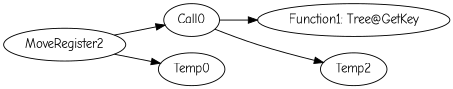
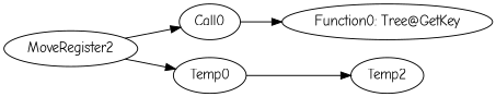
  digraph {
    fontname="Comic Neue"
    ordering=out
    rankdir=LR
    node [fontname="Comic Neue"]
    edge [fontname="Comic Neue"]
    Call0
-   "Function0: Tree@GetKey" [label="Function1: Tree@GetKey"]
+   "Function0: Tree@GetKey"
    Temp2
    n4 [label=MoveRegister2]
    Temp0
    Call0 -> "Function0: Tree@GetKey"
-   Call0 -> Temp2
+   Temp0 -> Temp2
    n4 -> Call0
    n4 -> Temp0
  }
